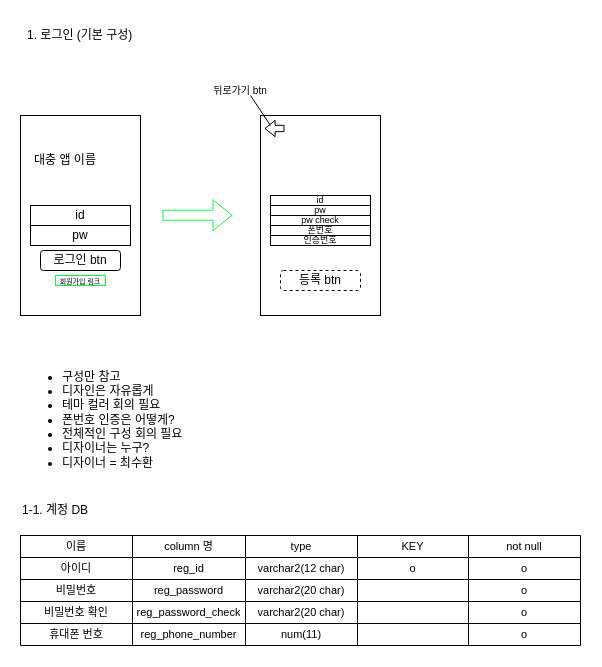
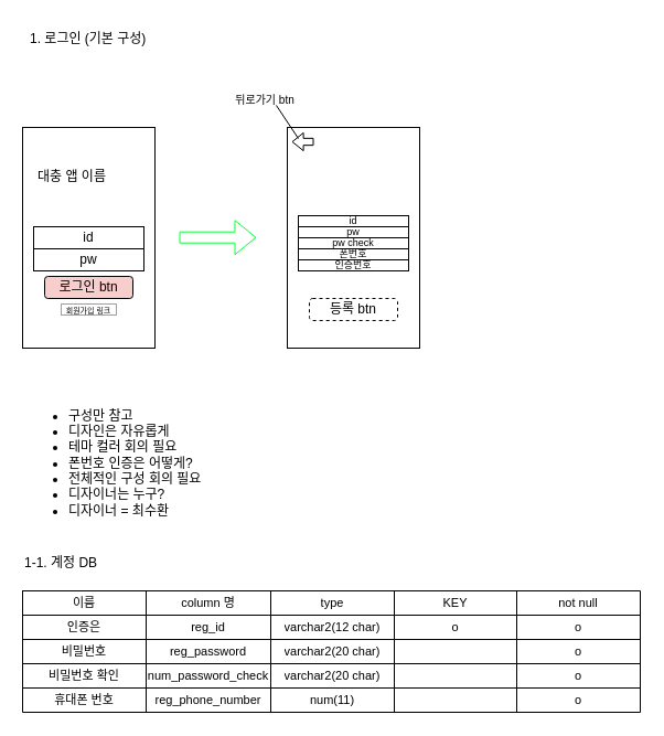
  <mxCell id="0" />
  <mxCell id="1" parent="0" />
  <mxCell id="2" value="" style="rounded=0;whiteSpace=wrap;html=1;" vertex="1" parent="1"><mxGeometry x="20" y="115" width="120" height="200" as="geometry" /></mxCell>
  <mxCell id="3" value="대충 앱 이름" style="text;html=1;align=center;verticalAlign=middle;whiteSpace=wrap;rounded=0;" vertex="1" parent="1"><mxGeometry x="25" y="145" width="80" height="30" as="geometry" /></mxCell>
  <mxCell id="4" value="id" style="rounded=0;whiteSpace=wrap;html=1;" vertex="1" parent="1"><mxGeometry x="30" y="205" width="100" height="20" as="geometry" /></mxCell>
  <mxCell id="5" value="pw" style="rounded=0;whiteSpace=wrap;html=1;" vertex="1" parent="1"><mxGeometry x="30" y="225" width="100" height="20" as="geometry" /></mxCell>
  <mxCell id="6" value="" style="shape=flexArrow;endArrow=classic;html=1;rounded=0;strokeColor=light-dark(#0aff3b, #ededed);" edge="1" parent="1"><mxGeometry width="50" height="50" relative="1" as="geometry"><mxPoint x="162" y="214.71" as="sourcePoint" /><mxPoint x="232" y="214.71" as="targetPoint" /></mxGeometry></mxCell>
  <mxCell id="7" value="" style="rounded=0;whiteSpace=wrap;html=1;" vertex="1" parent="1"><mxGeometry x="260" y="115" width="120" height="200" as="geometry" /></mxCell>
  <mxCell id="8" value="&lt;font style=&quot;font-size: 7px;&quot;&gt;회원가입 링크&lt;/font&gt;" style="text;html=1;align=center;verticalAlign=middle;whiteSpace=wrap;rounded=0;strokeColor=#0AFF3B;" vertex="1" parent="1"><mxGeometry x="55" y="275" width="50" height="10" as="geometry" /></mxCell>
  <mxCell id="9" value="id" style="rounded=0;whiteSpace=wrap;html=1;fontSize=9;" vertex="1" parent="1"><mxGeometry x="270" y="195" width="100" height="10" as="geometry" /></mxCell>
  <mxCell id="10" value="pw" style="rounded=0;whiteSpace=wrap;html=1;fontSize=9;" vertex="1" parent="1"><mxGeometry x="270" y="205" width="100" height="10" as="geometry" /></mxCell>
  <mxCell id="11" value="pw check" style="rounded=0;whiteSpace=wrap;html=1;fontSize=9;" vertex="1" parent="1"><mxGeometry x="270" y="215" width="100" height="10" as="geometry" /></mxCell>
  <mxCell id="12" value="폰번호" style="rounded=0;whiteSpace=wrap;html=1;fontSize=9;" vertex="1" parent="1"><mxGeometry x="270" y="225" width="100" height="10" as="geometry" /></mxCell>
- <mxCell id="13" value="로그인 btn" style="rounded=1;whiteSpace=wrap;html=1;" vertex="1" parent="1"><mxGeometry x="40" y="250" width="80" height="20" as="geometry" /></mxCell>
+ <mxCell id="13" value="로그인 btn" style="rounded=1;whiteSpace=wrap;html=1;fillColor=#f8cecc;" vertex="1" parent="1"><mxGeometry x="40" y="250" width="80" height="20" as="geometry" /></mxCell>
  <mxCell id="14" value="1. 로그인 (기본 구성)" style="text;html=1;align=left;verticalAlign=middle;whiteSpace=wrap;rounded=0;" vertex="1" parent="1"><mxGeometry x="25" y="20" width="280" height="30" as="geometry" /></mxCell>
  <mxCell id="15" value="등록 btn" style="rounded=1;whiteSpace=wrap;html=1;dashed=1;" vertex="1" parent="1"><mxGeometry x="280" y="270" width="80" height="20" as="geometry" /></mxCell>
  <mxCell id="16" value="" style="shape=flexArrow;endArrow=classic;html=1;rounded=0;endWidth=8.952;endSize=3.034;width=6.309;" edge="1" parent="1"><mxGeometry width="50" height="50" relative="1" as="geometry"><mxPoint x="284" y="128" as="sourcePoint" /><mxPoint x="264" y="128" as="targetPoint" /></mxGeometry></mxCell>
  <mxCell id="17" value="" style="endArrow=none;html=1;rounded=0;" edge="1" parent="1"><mxGeometry width="50" height="50" relative="1" as="geometry"><mxPoint x="250" y="95" as="sourcePoint" /><mxPoint x="270" y="125" as="targetPoint" /></mxGeometry></mxCell>
  <mxCell id="18" value="&lt;font style=&quot;font-size: 10px;&quot;&gt;뒤로가기 btn&lt;/font&gt;" style="text;html=1;align=center;verticalAlign=middle;whiteSpace=wrap;rounded=0;" vertex="1" parent="1"><mxGeometry x="210" y="75" width="60" height="30" as="geometry" /></mxCell>
  <mxCell id="19" value="&lt;ul&gt;&lt;li&gt;구성만 참고&lt;/li&gt;&lt;li&gt;디자인은 자유롭게&lt;/li&gt;&lt;li&gt;테마 컬러 회의 필요&lt;/li&gt;&lt;li&gt;폰번호 인증은 어떻게?&lt;/li&gt;&lt;li&gt;전체적인 구성 회의 필요&lt;/li&gt;&lt;li&gt;디자이너는 누구?&lt;/li&gt;&lt;li&gt;디자이너 = 최수환&lt;/li&gt;&lt;/ul&gt;" style="text;strokeColor=none;fillColor=none;html=1;whiteSpace=wrap;verticalAlign=middle;overflow=hidden;" vertex="1" parent="1"><mxGeometry x="20" y="355" width="280" height="120" as="geometry" /></mxCell>
  <mxCell id="20" value="인증번호" style="rounded=0;whiteSpace=wrap;html=1;fontSize=9;" vertex="1" parent="1"><mxGeometry x="270" y="235" width="100" height="10" as="geometry" /></mxCell>
  <mxCell id="21" value="" style="shape=table;startSize=0;container=1;collapsible=0;childLayout=tableLayout;fontSize=14;" vertex="1" parent="1"><mxGeometry x="20" y="535" width="560" height="110" as="geometry" /></mxCell>
  <mxCell id="22" value="" style="shape=tableRow;horizontal=0;startSize=0;swimlaneHead=0;swimlaneBody=0;strokeColor=inherit;top=0;left=0;bottom=0;right=0;collapsible=0;dropTarget=0;fillColor=none;points=[[0,0.5],[1,0.5]];portConstraint=eastwest;fontSize=16;" vertex="1" parent="21"><mxGeometry width="560" height="22" as="geometry" /></mxCell>
  <mxCell id="23" value="이름" style="shape=partialRectangle;html=1;whiteSpace=wrap;connectable=0;strokeColor=inherit;overflow=hidden;fillColor=none;top=0;left=0;bottom=0;right=0;pointerEvents=1;fontSize=11;" vertex="1" parent="22"><mxGeometry width="112" height="22" as="geometry"><mxRectangle width="112" height="22" as="alternateBounds" /></mxGeometry></mxCell>
  <mxCell id="24" value="column 명" style="shape=partialRectangle;html=1;whiteSpace=wrap;connectable=0;strokeColor=inherit;overflow=hidden;fillColor=none;top=0;left=0;bottom=0;right=0;pointerEvents=1;fontSize=11;" vertex="1" parent="22"><mxGeometry x="112" width="113" height="22" as="geometry"><mxRectangle width="113" height="22" as="alternateBounds" /></mxGeometry></mxCell>
  <mxCell id="25" value="type" style="shape=partialRectangle;html=1;whiteSpace=wrap;connectable=0;strokeColor=inherit;overflow=hidden;fillColor=none;top=0;left=0;bottom=0;right=0;pointerEvents=1;fontSize=11;" vertex="1" parent="22"><mxGeometry x="225" width="112" height="22" as="geometry"><mxRectangle width="112" height="22" as="alternateBounds" /></mxGeometry></mxCell>
  <mxCell id="26" value="KEY" style="shape=partialRectangle;html=1;whiteSpace=wrap;connectable=0;strokeColor=inherit;overflow=hidden;fillColor=none;top=0;left=0;bottom=0;right=0;pointerEvents=1;fontSize=11;" vertex="1" parent="22"><mxGeometry x="337" width="111" height="22" as="geometry"><mxRectangle width="111" height="22" as="alternateBounds" /></mxGeometry></mxCell>
  <mxCell id="27" value="not null" style="shape=partialRectangle;html=1;whiteSpace=wrap;connectable=0;strokeColor=inherit;overflow=hidden;fillColor=none;top=0;left=0;bottom=0;right=0;pointerEvents=1;fontSize=11;" vertex="1" parent="22"><mxGeometry x="448" width="112" height="22" as="geometry"><mxRectangle width="112" height="22" as="alternateBounds" /></mxGeometry></mxCell>
  <mxCell id="28" value="" style="shape=tableRow;horizontal=0;startSize=0;swimlaneHead=0;swimlaneBody=0;strokeColor=inherit;top=0;left=0;bottom=0;right=0;collapsible=0;dropTarget=0;fillColor=none;points=[[0,0.5],[1,0.5]];portConstraint=eastwest;fontSize=16;" vertex="1" parent="21"><mxGeometry y="22" width="560" height="22" as="geometry" /></mxCell>
- <mxCell id="29" value="아이디" style="shape=partialRectangle;html=1;whiteSpace=wrap;connectable=0;strokeColor=inherit;overflow=hidden;fillColor=none;top=0;left=0;bottom=0;right=0;pointerEvents=1;fontSize=11;" vertex="1" parent="28"><mxGeometry width="112" height="22" as="geometry"><mxRectangle width="112" height="22" as="alternateBounds" /></mxGeometry></mxCell>
+ <mxCell id="29" value="인증은" style="shape=partialRectangle;html=1;whiteSpace=wrap;connectable=0;strokeColor=inherit;overflow=hidden;fillColor=none;top=0;left=0;bottom=0;right=0;pointerEvents=1;fontSize=11;" vertex="1" parent="28"><mxGeometry width="112" height="22" as="geometry"><mxRectangle width="112" height="22" as="alternateBounds" /></mxGeometry></mxCell>
  <mxCell id="30" value="reg_id" style="shape=partialRectangle;html=1;whiteSpace=wrap;connectable=0;strokeColor=inherit;overflow=hidden;fillColor=none;top=0;left=0;bottom=0;right=0;pointerEvents=1;fontSize=11;" vertex="1" parent="28"><mxGeometry x="112" width="113" height="22" as="geometry"><mxRectangle width="113" height="22" as="alternateBounds" /></mxGeometry></mxCell>
  <mxCell id="31" value="varchar2(12 char)" style="shape=partialRectangle;html=1;whiteSpace=wrap;connectable=0;strokeColor=inherit;overflow=hidden;fillColor=none;top=0;left=0;bottom=0;right=0;pointerEvents=1;fontSize=11;" vertex="1" parent="28"><mxGeometry x="225" width="112" height="22" as="geometry"><mxRectangle width="112" height="22" as="alternateBounds" /></mxGeometry></mxCell>
  <mxCell id="32" value="o" style="shape=partialRectangle;html=1;whiteSpace=wrap;connectable=0;strokeColor=inherit;overflow=hidden;fillColor=none;top=0;left=0;bottom=0;right=0;pointerEvents=1;fontSize=11;" vertex="1" parent="28"><mxGeometry x="337" width="111" height="22" as="geometry"><mxRectangle width="111" height="22" as="alternateBounds" /></mxGeometry></mxCell>
  <mxCell id="33" value="o" style="shape=partialRectangle;html=1;whiteSpace=wrap;connectable=0;strokeColor=inherit;overflow=hidden;fillColor=none;top=0;left=0;bottom=0;right=0;pointerEvents=1;fontSize=11;" vertex="1" parent="28"><mxGeometry x="448" width="112" height="22" as="geometry"><mxRectangle width="112" height="22" as="alternateBounds" /></mxGeometry></mxCell>
  <mxCell id="34" value="" style="shape=tableRow;horizontal=0;startSize=0;swimlaneHead=0;swimlaneBody=0;strokeColor=inherit;top=0;left=0;bottom=0;right=0;collapsible=0;dropTarget=0;fillColor=none;points=[[0,0.5],[1,0.5]];portConstraint=eastwest;fontSize=16;" vertex="1" parent="21"><mxGeometry y="44" width="560" height="22" as="geometry" /></mxCell>
  <mxCell id="35" value="비밀번호" style="shape=partialRectangle;html=1;whiteSpace=wrap;connectable=0;strokeColor=inherit;overflow=hidden;fillColor=none;top=0;left=0;bottom=0;right=0;pointerEvents=1;fontSize=11;" vertex="1" parent="34"><mxGeometry width="112" height="22" as="geometry"><mxRectangle width="112" height="22" as="alternateBounds" /></mxGeometry></mxCell>
  <mxCell id="36" value="reg_password" style="shape=partialRectangle;html=1;whiteSpace=wrap;connectable=0;strokeColor=inherit;overflow=hidden;fillColor=none;top=0;left=0;bottom=0;right=0;pointerEvents=1;fontSize=11;" vertex="1" parent="34"><mxGeometry x="112" width="113" height="22" as="geometry"><mxRectangle width="113" height="22" as="alternateBounds" /></mxGeometry></mxCell>
  <mxCell id="37" value="varchar2(20 char)" style="shape=partialRectangle;html=1;whiteSpace=wrap;connectable=0;strokeColor=inherit;overflow=hidden;fillColor=none;top=0;left=0;bottom=0;right=0;pointerEvents=1;fontSize=11;" vertex="1" parent="34"><mxGeometry x="225" width="112" height="22" as="geometry"><mxRectangle width="112" height="22" as="alternateBounds" /></mxGeometry></mxCell>
  <mxCell id="38" style="shape=partialRectangle;html=1;whiteSpace=wrap;connectable=0;strokeColor=inherit;overflow=hidden;fillColor=none;top=0;left=0;bottom=0;right=0;pointerEvents=1;fontSize=11;" vertex="1" parent="34"><mxGeometry x="337" width="111" height="22" as="geometry"><mxRectangle width="111" height="22" as="alternateBounds" /></mxGeometry></mxCell>
  <mxCell id="39" value="o" style="shape=partialRectangle;html=1;whiteSpace=wrap;connectable=0;strokeColor=inherit;overflow=hidden;fillColor=none;top=0;left=0;bottom=0;right=0;pointerEvents=1;fontSize=11;" vertex="1" parent="34"><mxGeometry x="448" width="112" height="22" as="geometry"><mxRectangle width="112" height="22" as="alternateBounds" /></mxGeometry></mxCell>
  <mxCell id="40" style="shape=tableRow;horizontal=0;startSize=0;swimlaneHead=0;swimlaneBody=0;strokeColor=inherit;top=0;left=0;bottom=0;right=0;collapsible=0;dropTarget=0;fillColor=none;points=[[0,0.5],[1,0.5]];portConstraint=eastwest;fontSize=16;" vertex="1" parent="21"><mxGeometry y="66" width="560" height="22" as="geometry" /></mxCell>
  <mxCell id="41" value="비밀번호 확인" style="shape=partialRectangle;html=1;whiteSpace=wrap;connectable=0;strokeColor=inherit;overflow=hidden;fillColor=none;top=0;left=0;bottom=0;right=0;pointerEvents=1;fontSize=11;" vertex="1" parent="40"><mxGeometry width="112" height="22" as="geometry"><mxRectangle width="112" height="22" as="alternateBounds" /></mxGeometry></mxCell>
- <mxCell id="42" value="reg_password_check" style="shape=partialRectangle;html=1;whiteSpace=wrap;connectable=0;strokeColor=inherit;overflow=hidden;fillColor=none;top=0;left=0;bottom=0;right=0;pointerEvents=1;fontSize=11;" vertex="1" parent="40"><mxGeometry x="112" width="113" height="22" as="geometry"><mxRectangle width="113" height="22" as="alternateBounds" /></mxGeometry></mxCell>
+ <mxCell id="42" value="num_password_check" style="shape=partialRectangle;html=1;whiteSpace=wrap;connectable=0;strokeColor=inherit;overflow=hidden;fillColor=none;top=0;left=0;bottom=0;right=0;pointerEvents=1;fontSize=11;" vertex="1" parent="40"><mxGeometry x="112" width="113" height="22" as="geometry"><mxRectangle width="113" height="22" as="alternateBounds" /></mxGeometry></mxCell>
  <mxCell id="43" value="varchar2(20 char)" style="shape=partialRectangle;html=1;whiteSpace=wrap;connectable=0;strokeColor=inherit;overflow=hidden;fillColor=none;top=0;left=0;bottom=0;right=0;pointerEvents=1;fontSize=11;" vertex="1" parent="40"><mxGeometry x="225" width="112" height="22" as="geometry"><mxRectangle width="112" height="22" as="alternateBounds" /></mxGeometry></mxCell>
  <mxCell id="44" style="shape=partialRectangle;html=1;whiteSpace=wrap;connectable=0;strokeColor=inherit;overflow=hidden;fillColor=none;top=0;left=0;bottom=0;right=0;pointerEvents=1;fontSize=11;" vertex="1" parent="40"><mxGeometry x="337" width="111" height="22" as="geometry"><mxRectangle width="111" height="22" as="alternateBounds" /></mxGeometry></mxCell>
  <mxCell id="45" value="o" style="shape=partialRectangle;html=1;whiteSpace=wrap;connectable=0;strokeColor=inherit;overflow=hidden;fillColor=none;top=0;left=0;bottom=0;right=0;pointerEvents=1;fontSize=11;" vertex="1" parent="40"><mxGeometry x="448" width="112" height="22" as="geometry"><mxRectangle width="112" height="22" as="alternateBounds" /></mxGeometry></mxCell>
  <mxCell id="46" style="shape=tableRow;horizontal=0;startSize=0;swimlaneHead=0;swimlaneBody=0;strokeColor=inherit;top=0;left=0;bottom=0;right=0;collapsible=0;dropTarget=0;fillColor=none;points=[[0,0.5],[1,0.5]];portConstraint=eastwest;fontSize=16;" vertex="1" parent="21"><mxGeometry y="88" width="560" height="22" as="geometry" /></mxCell>
  <mxCell id="47" value="휴대폰 번호" style="shape=partialRectangle;html=1;whiteSpace=wrap;connectable=0;strokeColor=inherit;overflow=hidden;fillColor=none;top=0;left=0;bottom=0;right=0;pointerEvents=1;fontSize=11;" vertex="1" parent="46"><mxGeometry width="112" height="22" as="geometry"><mxRectangle width="112" height="22" as="alternateBounds" /></mxGeometry></mxCell>
  <mxCell id="48" value="reg_phone_number" style="shape=partialRectangle;html=1;whiteSpace=wrap;connectable=0;strokeColor=inherit;overflow=hidden;fillColor=none;top=0;left=0;bottom=0;right=0;pointerEvents=1;fontSize=11;" vertex="1" parent="46"><mxGeometry x="112" width="113" height="22" as="geometry"><mxRectangle width="113" height="22" as="alternateBounds" /></mxGeometry></mxCell>
  <mxCell id="49" value="num(11)" style="shape=partialRectangle;html=1;whiteSpace=wrap;connectable=0;strokeColor=inherit;overflow=hidden;fillColor=none;top=0;left=0;bottom=0;right=0;pointerEvents=1;fontSize=11;" vertex="1" parent="46"><mxGeometry x="225" width="112" height="22" as="geometry"><mxRectangle width="112" height="22" as="alternateBounds" /></mxGeometry></mxCell>
  <mxCell id="50" style="shape=partialRectangle;html=1;whiteSpace=wrap;connectable=0;strokeColor=inherit;overflow=hidden;fillColor=none;top=0;left=0;bottom=0;right=0;pointerEvents=1;fontSize=11;" vertex="1" parent="46"><mxGeometry x="337" width="111" height="22" as="geometry"><mxRectangle width="111" height="22" as="alternateBounds" /></mxGeometry></mxCell>
  <mxCell id="51" value="o" style="shape=partialRectangle;html=1;whiteSpace=wrap;connectable=0;strokeColor=inherit;overflow=hidden;fillColor=none;top=0;left=0;bottom=0;right=0;pointerEvents=1;fontSize=11;" vertex="1" parent="46"><mxGeometry x="448" width="112" height="22" as="geometry"><mxRectangle width="112" height="22" as="alternateBounds" /></mxGeometry></mxCell>
  <mxCell id="52" value="1-1. 계정 DB" style="text;html=1;align=left;verticalAlign=middle;whiteSpace=wrap;rounded=0;" vertex="1" parent="1"><mxGeometry x="20" y="495" width="110" height="30" as="geometry" /></mxCell>
